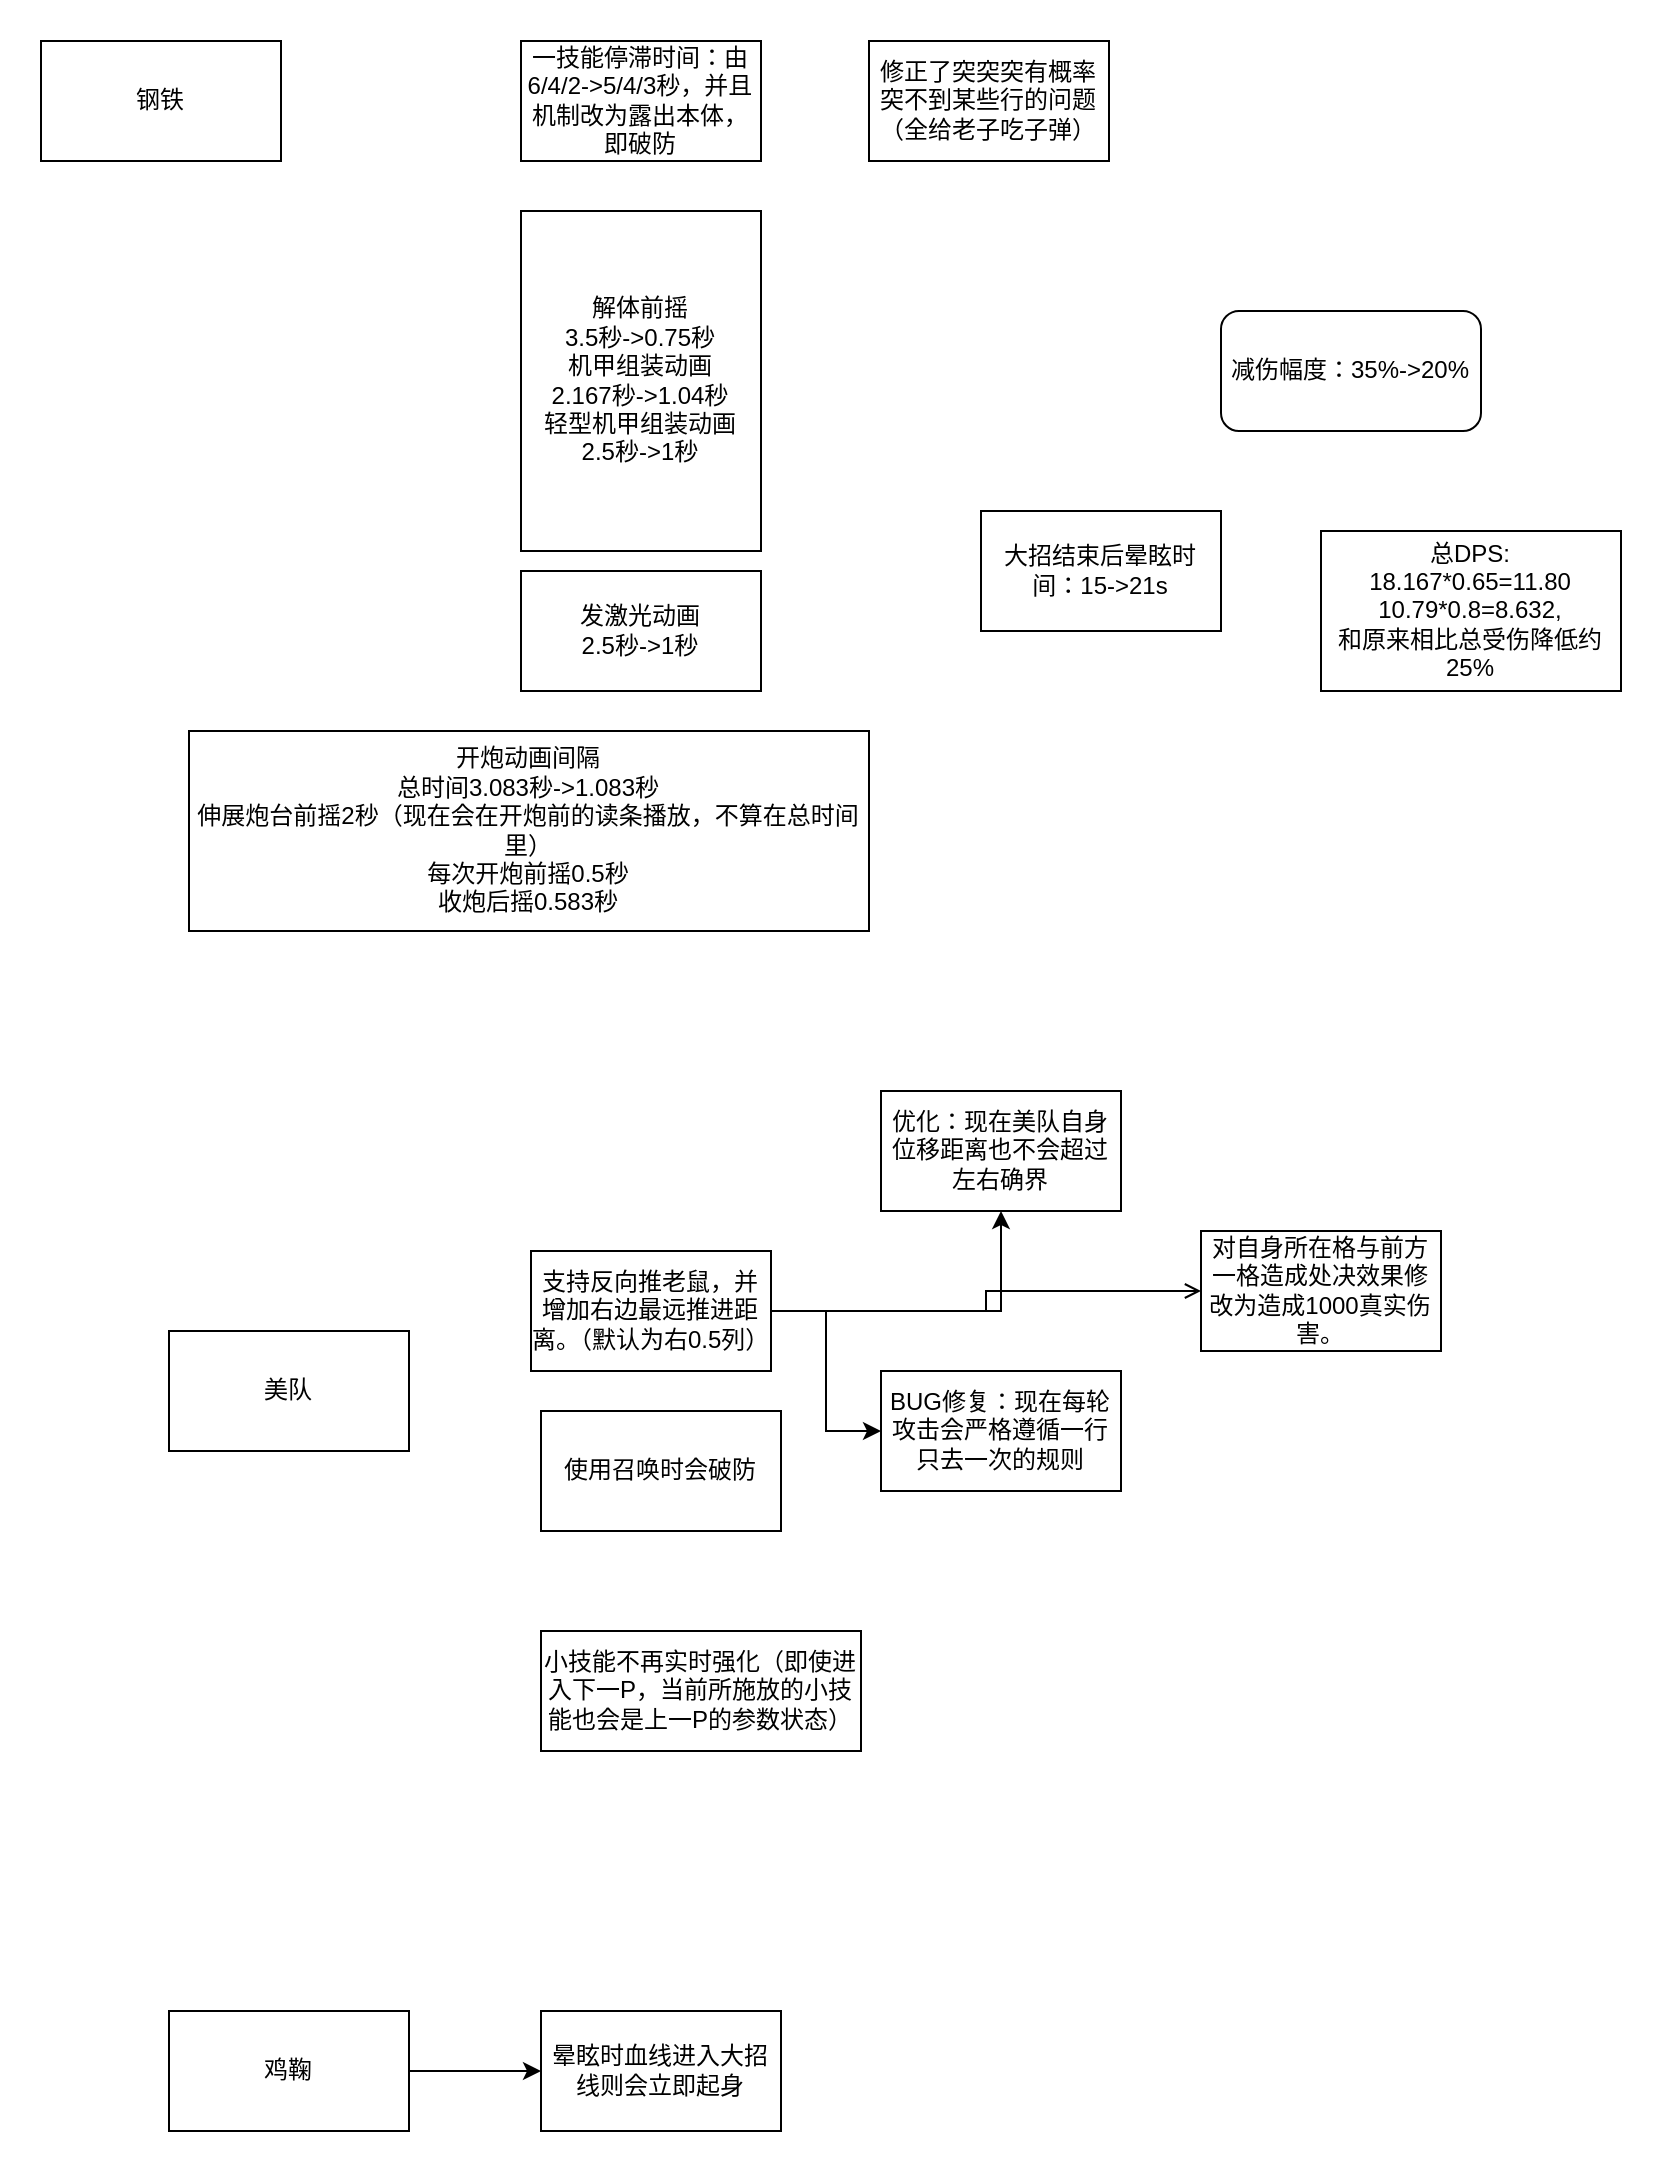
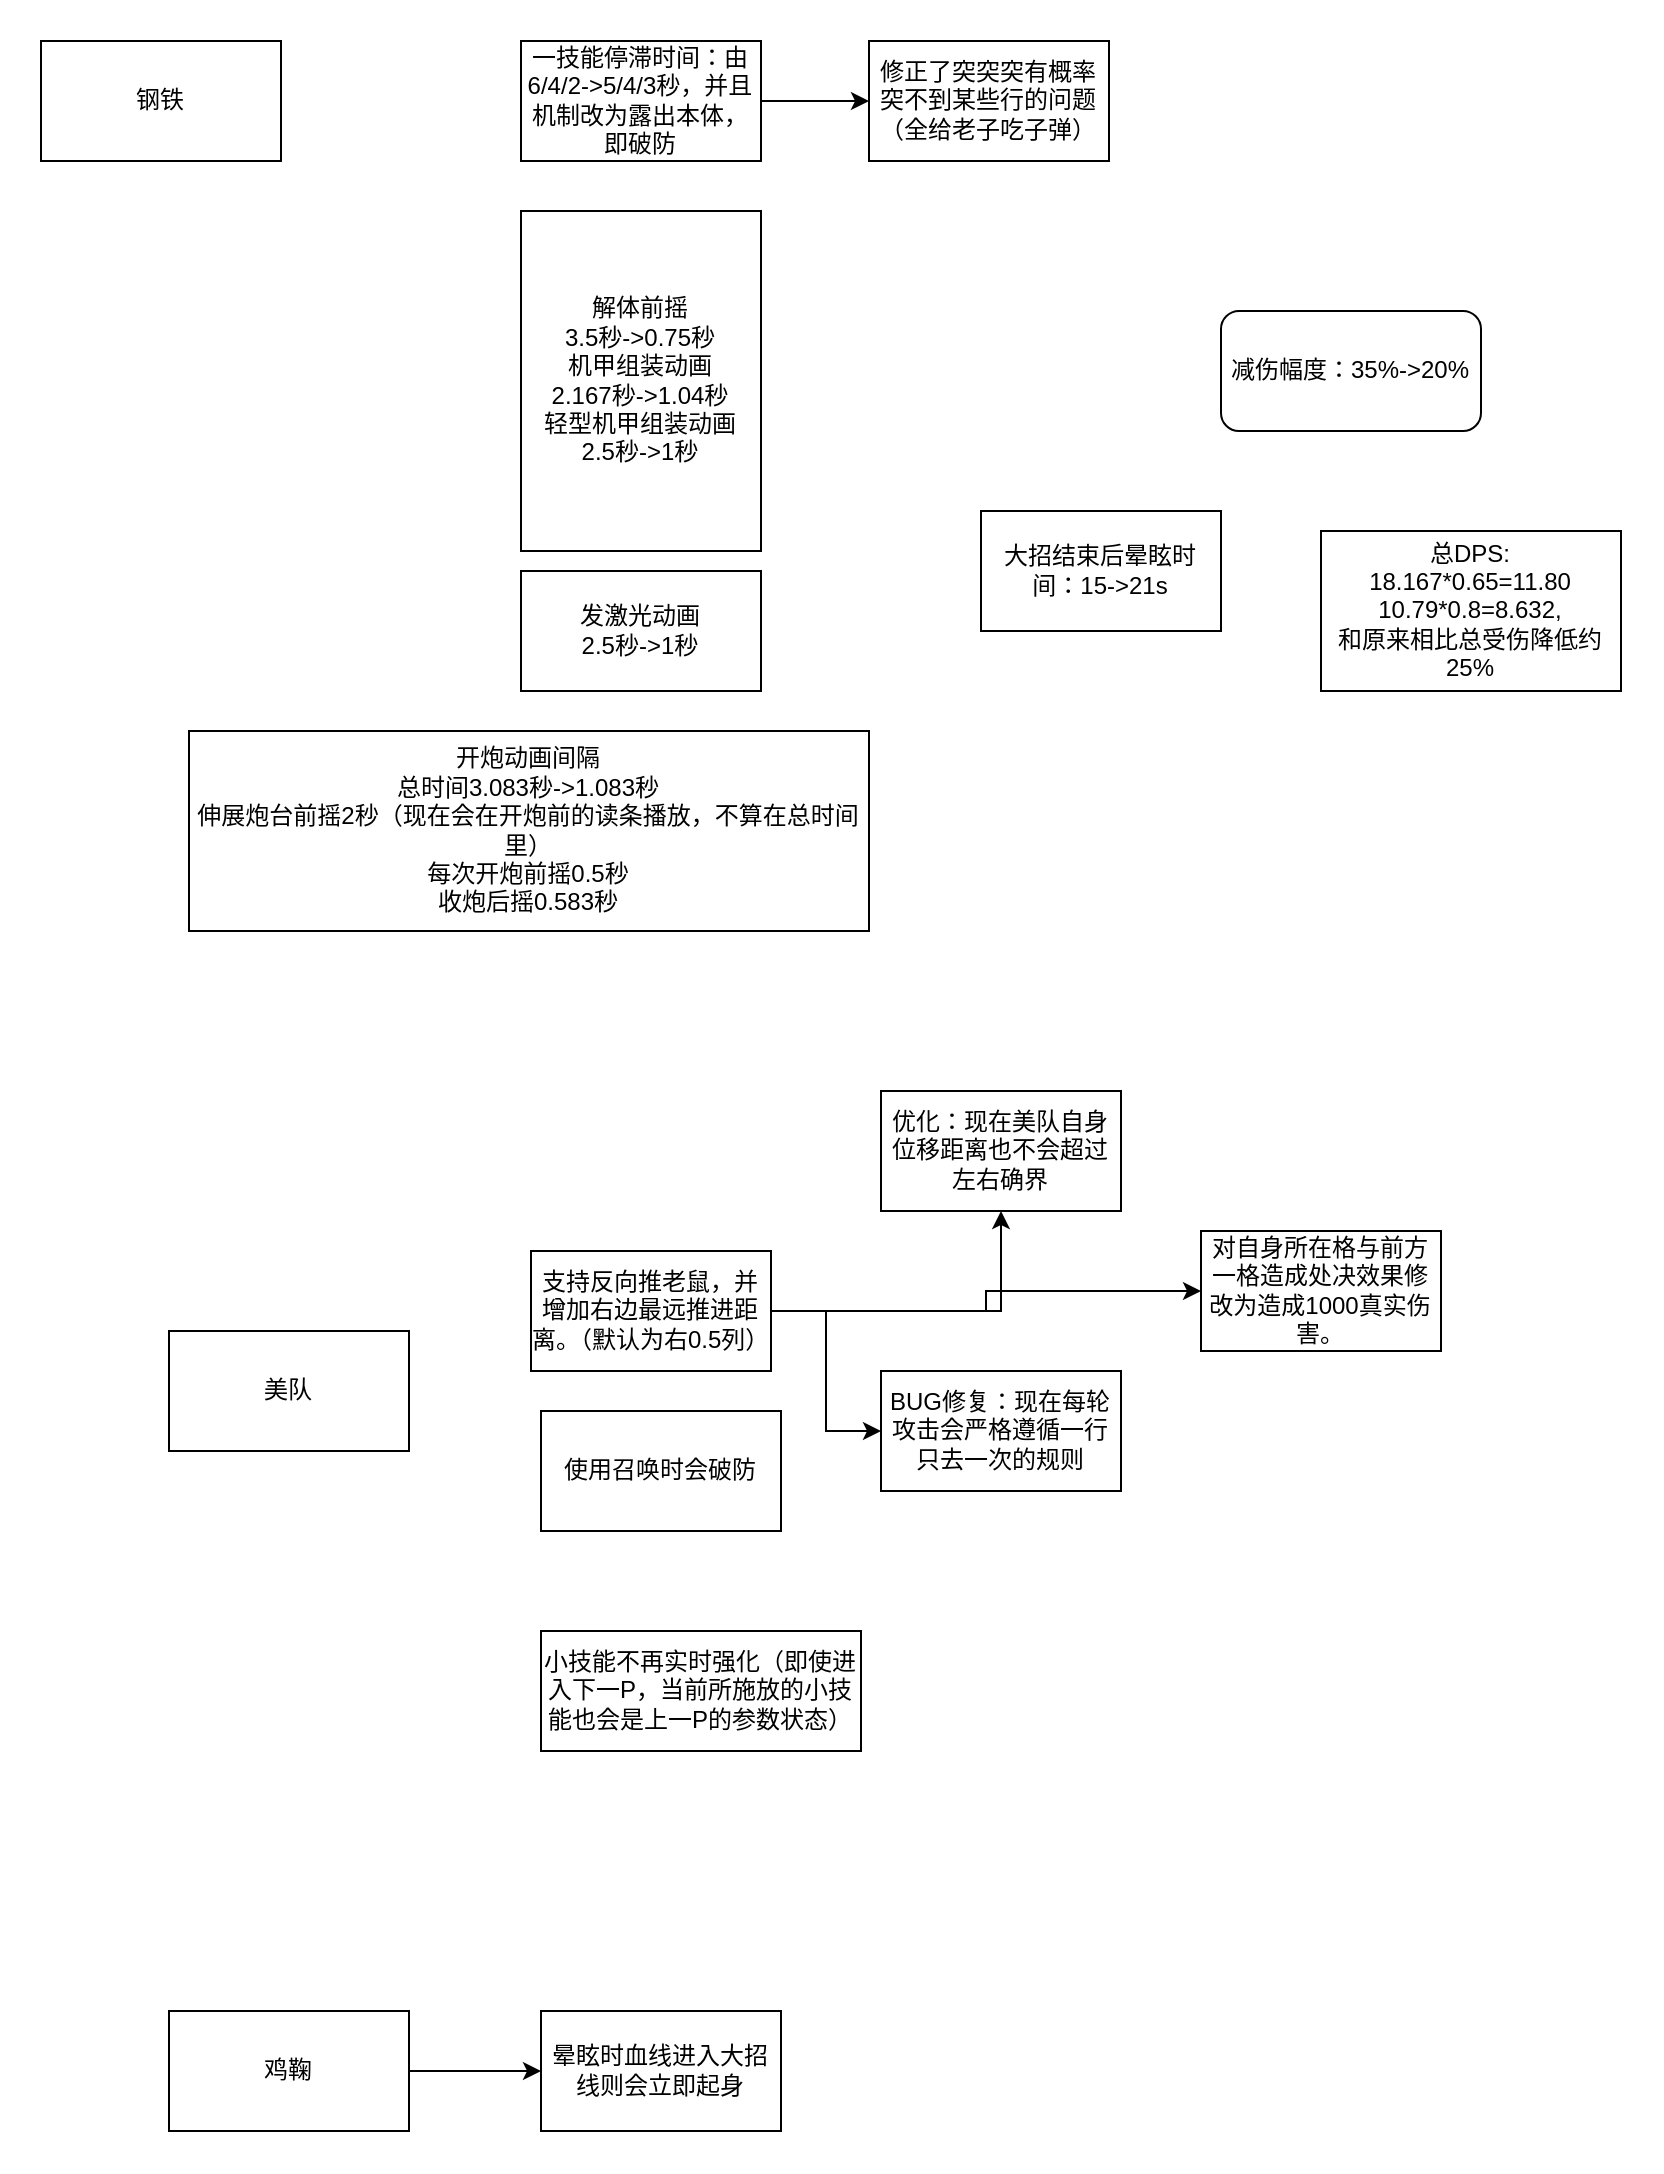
  <mxCell id="0" />
  <mxCell id="1" parent="0" />
  <mxCell id="2" value="钢铁&lt;br&gt;" style="rounded=0;whiteSpace=wrap;html=1;" vertex="1" parent="1"><mxGeometry y="20" width="120" height="60" as="geometry" x="20" /></mxCell>
  <mxCell id="3" value="解体前摇&lt;br&gt;3.5秒-&amp;gt;0.75秒&lt;br&gt;机甲组装动画&lt;br&gt;2.167秒-&amp;gt;1.04秒&lt;br&gt;轻型机甲组装动画&lt;br&gt;2.5秒-&amp;gt;1秒" style="rounded=0;whiteSpace=wrap;html=1;" vertex="1" parent="1"><mxGeometry x="260" y="105" width="120" height="170" as="geometry" /></mxCell>
  <mxCell id="4" value="开炮动画间隔&lt;br&gt;总时间3.083秒-&amp;gt;1.083秒&lt;br&gt;伸展炮台前摇2秒（现在会在开炮前的读条播放，不算在总时间里）&lt;br&gt;每次开炮前摇0.5秒&lt;br&gt;收炮后摇0.583秒" style="rounded=0;whiteSpace=wrap;html=1;" vertex="1" parent="1"><mxGeometry x="94" y="365" width="340" height="100" as="geometry" /></mxCell>
  <mxCell id="5" value="发激光动画&lt;br&gt;2.5秒-&amp;gt;1秒" style="rounded=0;whiteSpace=wrap;html=1;" vertex="1" parent="1"><mxGeometry x="260" y="285" width="120" height="60" as="geometry" /></mxCell>
  <mxCell id="6" value="减伤幅度：35%-&amp;gt;20%" style="whiteSpace=wrap;html=1;rounded=1;" vertex="1" parent="1"><mxGeometry x="610" y="155" width="130" height="60" as="geometry" /></mxCell>
  <mxCell id="7" value="总DPS:&lt;br&gt;18.167*0.65=11.80&lt;br&gt;10.79*0.8=8.632,&lt;br&gt;和原来相比总受伤降低约25%" style="rounded=0;whiteSpace=wrap;html=1;" vertex="1" parent="1"><mxGeometry x="660" y="265" width="150" height="80" as="geometry" /></mxCell>
+ <mxCell id="8" style="edgeStyle=orthogonalEdgeStyle;rounded=0;orthogonalLoop=1;jettySize=auto;html=1;" edge="1" parent="1" source="9" target="21"><mxGeometry relative="1" as="geometry" /></mxCell>
  <mxCell id="9" value="一技能停滞时间：由6/4/2-&amp;gt;5/4/3秒，并且机制改为露出本体，即破防" style="rounded=0;whiteSpace=wrap;html=1;" vertex="1" parent="1"><mxGeometry x="260" y="20" width="120" height="60" as="geometry" /></mxCell>
  <mxCell id="10" value="大招结束后晕眩时间：15-&amp;gt;21s" style="rounded=0;whiteSpace=wrap;html=1;" vertex="1" parent="1"><mxGeometry x="490" y="255" width="120" height="60" as="geometry" /></mxCell>
  <mxCell id="11" value="美队" style="rounded=0;whiteSpace=wrap;html=1;" vertex="1" parent="1"><mxGeometry x="84" y="665" width="120" height="60" as="geometry" /></mxCell>
  <mxCell id="12" style="edgeStyle=orthogonalEdgeStyle;rounded=0;orthogonalLoop=1;jettySize=auto;html=1;" edge="1" parent="1" source="15" target="18"><mxGeometry relative="1" as="geometry" /></mxCell>
  <mxCell id="13" style="edgeStyle=orthogonalEdgeStyle;rounded=0;orthogonalLoop=1;jettySize=auto;html=1;" edge="1" parent="1" source="15" target="19"><mxGeometry relative="1" as="geometry" /></mxCell>
- <mxCell id="14" style="edgeStyle=orthogonalEdgeStyle;rounded=0;orthogonalLoop=1;jettySize=auto;html=1;endArrow=open;" edge="1" parent="1" source="15" target="20"><mxGeometry relative="1" as="geometry" /></mxCell>
+ <mxCell id="14" style="edgeStyle=orthogonalEdgeStyle;rounded=0;orthogonalLoop=1;jettySize=auto;html=1;" edge="1" parent="1" source="15" target="20"><mxGeometry relative="1" as="geometry" /></mxCell>
  <mxCell id="15" value="支持反向推老鼠，并增加右边最远推进距离。（默认为右0.5列）" style="rounded=0;whiteSpace=wrap;html=1;" vertex="1" parent="1"><mxGeometry x="265" y="625" width="120" height="60" as="geometry" /></mxCell>
  <mxCell id="16" value="使用召唤时会破防" style="rounded=0;whiteSpace=wrap;html=1;" vertex="1" parent="1"><mxGeometry x="270" y="705" width="120" height="60" as="geometry" /></mxCell>
  <mxCell id="17" value="小技能不再实时强化（即使进入下一P，当前所施放的小技能也会是上一P的参数状态）" style="rounded=0;whiteSpace=wrap;html=1;" vertex="1" parent="1"><mxGeometry x="270" y="815" width="160" height="60" as="geometry" /></mxCell>
  <mxCell id="18" value="优化：现在美队自身位移距离也不会超过左右确界" style="rounded=0;whiteSpace=wrap;html=1;" vertex="1" parent="1"><mxGeometry x="440" y="545" width="120" height="60" as="geometry" /></mxCell>
  <mxCell id="19" value="BUG修复：现在每轮攻击会严格遵循一行只去一次的规则" style="rounded=0;whiteSpace=wrap;html=1;" vertex="1" parent="1"><mxGeometry x="440" y="685" width="120" height="60" as="geometry" /></mxCell>
  <mxCell id="20" value="对自身所在格与前方一格造成处决效果修改为造成1000真实伤害。" style="rounded=0;whiteSpace=wrap;html=1;" vertex="1" parent="1"><mxGeometry x="600" y="615" width="120" height="60" as="geometry" /></mxCell>
  <mxCell id="21" value="修正了突突突有概率突不到某些行的问题（全给老子吃子弹）" style="rounded=0;whiteSpace=wrap;html=1;" vertex="1" parent="1"><mxGeometry x="434" y="20" width="120" height="60" as="geometry" /></mxCell>
  <mxCell id="22" style="edgeStyle=orthogonalEdgeStyle;rounded=0;orthogonalLoop=1;jettySize=auto;html=1;" edge="1" parent="1" source="23" target="24"><mxGeometry relative="1" as="geometry" /></mxCell>
  <mxCell id="23" value="鸡鞠" style="rounded=0;whiteSpace=wrap;html=1;" vertex="1" parent="1"><mxGeometry x="84" y="1005" width="120" height="60" as="geometry" /></mxCell>
  <mxCell id="24" value="晕眩时血线进入大招线则会立即起身" style="rounded=0;whiteSpace=wrap;html=1;" vertex="1" parent="1"><mxGeometry x="270" y="1005" width="120" height="60" as="geometry" /></mxCell>
